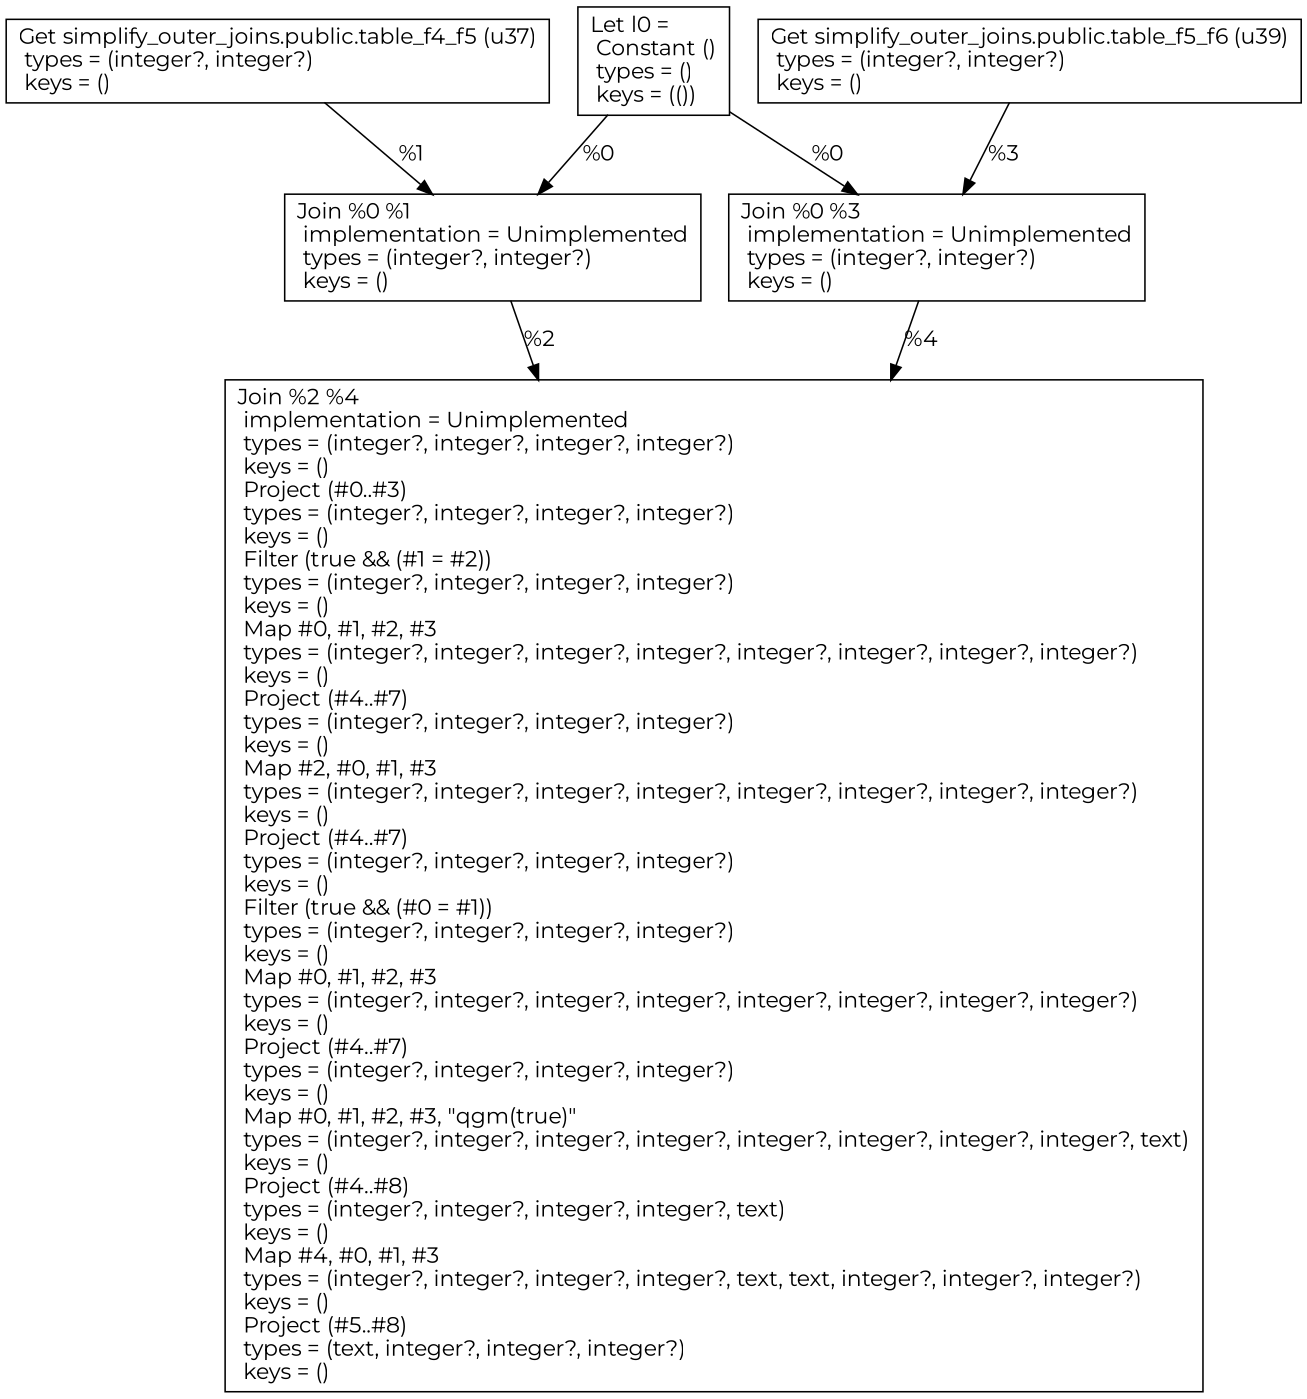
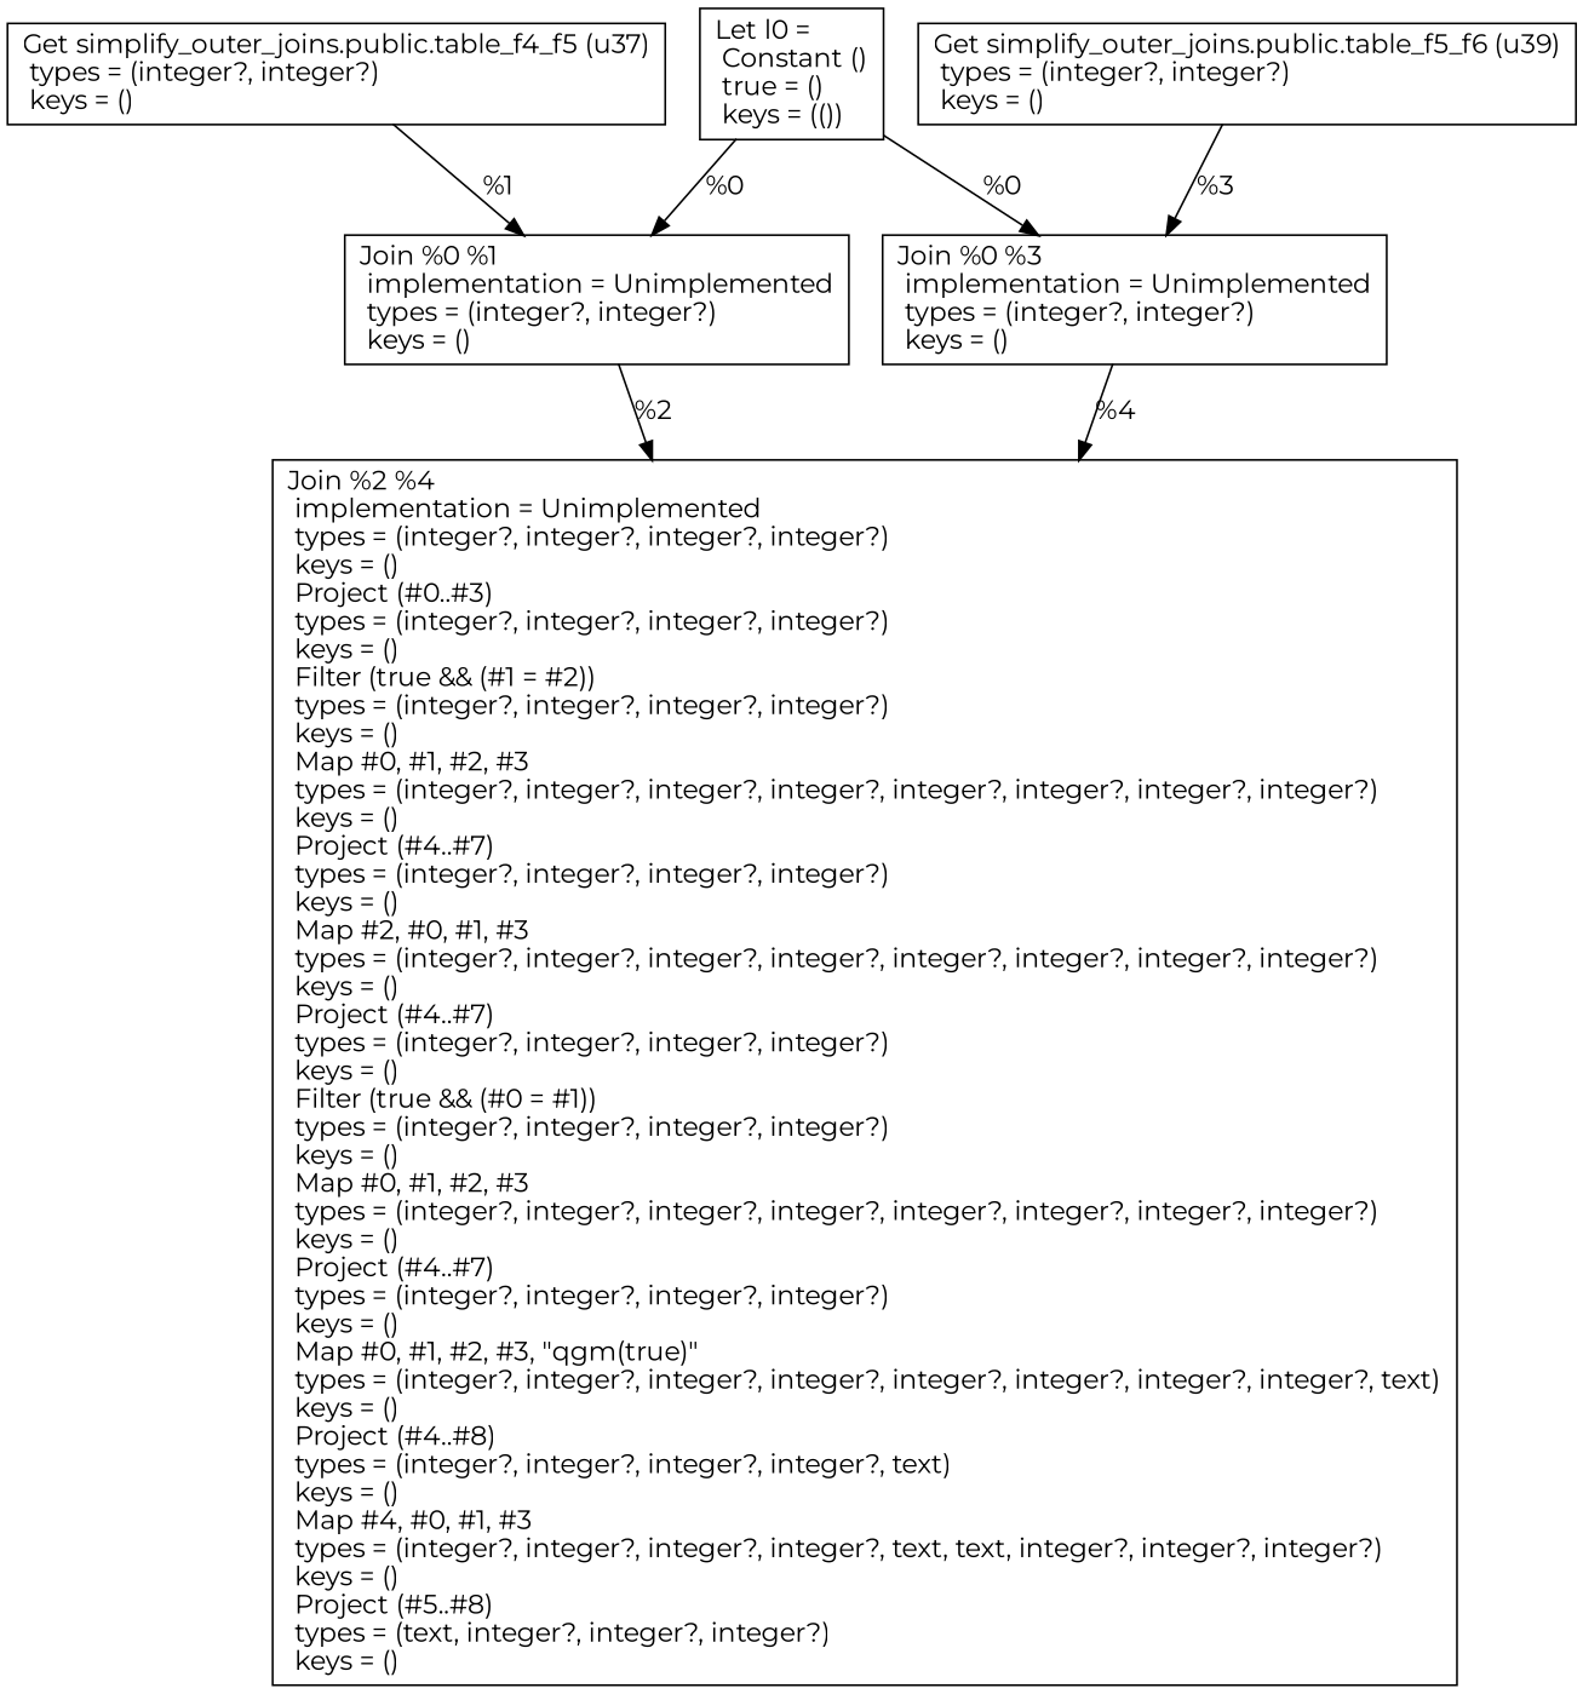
  digraph {
    fontname=Montserrat
    node [shape=record fontname=Montserrat]
    edge [fontname=Montserrat]
-   n1 [label="Let l0 =\l Constant ()\l  types = ()\l  keys = (())\l"]
+   n1 [label="Let l0 =\l Constant ()\l  true = ()\l  keys = (())\l"]
    n2 [label=" Join %0 %1\l  implementation = Unimplemented\l  types = (integer?, integer?)\l  keys = ()\l"]
    n3 [label=" Join %0 %3\l  implementation = Unimplemented\l  types = (integer?, integer?)\l  keys = ()\l"]
    n4 [label=" Get simplify_outer_joins.public.table_f4_f5 (u37)\l  types = (integer?, integer?)\l  keys = ()\l"]
    n5 [label=" Join %2 %4\l  implementation = Unimplemented\l  types = (integer?, integer?, integer?, integer?)\l  keys = ()\l Project (#0..#3)\l  types = (integer?, integer?, integer?, integer?)\l  keys = ()\l Filter (true && (#1 = #2))\l  types = (integer?, integer?, integer?, integer?)\l  keys = ()\l Map #0, #1, #2, #3\l  types = (integer?, integer?, integer?, integer?, integer?, integer?, integer?, integer?)\l  keys = ()\l Project (#4..#7)\l  types = (integer?, integer?, integer?, integer?)\l  keys = ()\l Map #2, #0, #1, #3\l  types = (integer?, integer?, integer?, integer?, integer?, integer?, integer?, integer?)\l  keys = ()\l Project (#4..#7)\l  types = (integer?, integer?, integer?, integer?)\l  keys = ()\l Filter (true && (#0 = #1))\l  types = (integer?, integer?, integer?, integer?)\l  keys = ()\l Map #0, #1, #2, #3\l  types = (integer?, integer?, integer?, integer?, integer?, integer?, integer?, integer?)\l  keys = ()\l Project (#4..#7)\l  types = (integer?, integer?, integer?, integer?)\l  keys = ()\l Map #0, #1, #2, #3, \"qgm(true)\"\l  types = (integer?, integer?, integer?, integer?, integer?, integer?, integer?, integer?, text)\l  keys = ()\l Project (#4..#8)\l  types = (integer?, integer?, integer?, integer?, text)\l  keys = ()\l Map #4, #0, #1, #3\l  types = (integer?, integer?, integer?, integer?, text, text, integer?, integer?, integer?)\l  keys = ()\l Project (#5..#8)\l  types = (text, integer?, integer?, integer?)\l  keys = ()\l"]
    n6 [label=" Get simplify_outer_joins.public.table_f5_f6 (u39)\l  types = (integer?, integer?)\l  keys = ()\l"]
    n1 -> n2 [label="%0\l"]
    n1 -> n3 [label="%0\l"]
    n2 -> n5 [label="%2\l"]
    n3 -> n5 [label="%4\l"]
    n4 -> n2 [label="%1\l"]
    n6 -> n3 [label="%3\l"]
  }
